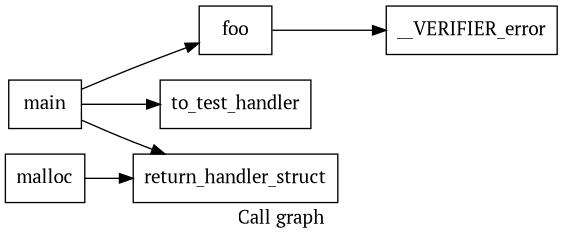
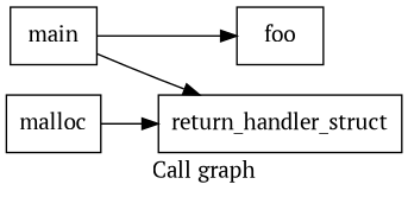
  digraph {
    fontname="PT Serif"
    label="Call graph"
    rankdir=LR
    node [fontname="PT Serif" shape=record]
    edge [fontname="PT Serif"]
    n1 [label="{foo}"]
-   n2 [label="{__VERIFIER_error}"]
    n3 [label="{return_handler_struct}"]
    n4 [label="{malloc}"]
    n5 [label="{main}"]
-   n6 [label="{to_test_handler}"]
-   n1 -> n2
    n4 -> n3
    n5 -> n1
    n5 -> n3
-   n5 -> n6
  }
